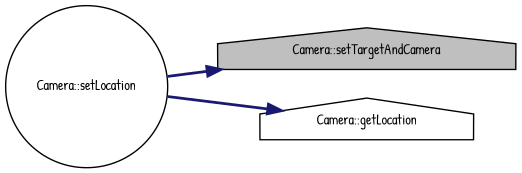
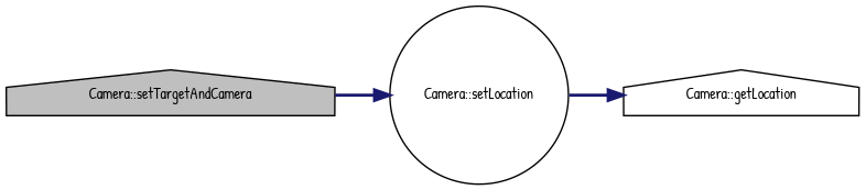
  digraph {
    fontname="Patrick Hand"
    rankdir=LR
    node [color=black fillcolor=white fontname="Patrick Hand" fontsize=10 shape=house style=filled]
    edge [color=midnightblue fontname="Patrick Hand" fontsize=10 labelfontname=Helvetica labelfontsize=10 style=bold]
    n1 [fillcolor=grey75 fontcolor=black height=0.2 label="Camera::setTargetAndCamera" width=0.4]
    n2 [height=0.2 label="Camera::setLocation" shape=circle width=0.4]
    n3 [height=0.2 label="Camera::getLocation" width=0.4]
-   n2 -> n1
+   n1 -> n2
    n2 -> n3
  }
